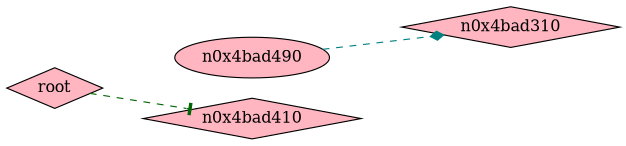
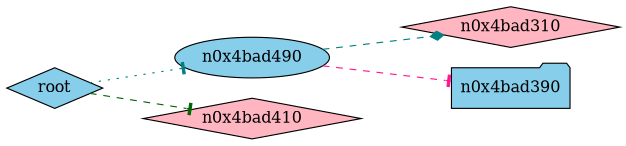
  digraph {
    rankdir=LR
    node [fillcolor=skyblue shape=diamond style=filled]
    edge [arrowhead=tee color=teal style=dashed]
-   n1 [fillcolor=lightpink label=root]
-   n0x4bad490 [fillcolor=lightpink shape=ellipse]
+   n1 [label=root]
+   n0x4bad490 [shape=ellipse]
    n0x4bad410 [fillcolor=lightpink]
    n0x4bad310 [fillcolor=lightpink]
+   n0x4bad390 [shape=folder]
+   n1 -> n0x4bad490 [style=dotted]
    n1 -> n0x4bad410 [color=darkgreen]
    n0x4bad490 -> n0x4bad310 [arrowhead=diamond]
+   n0x4bad490 -> n0x4bad390 [color=deeppink]
  }
